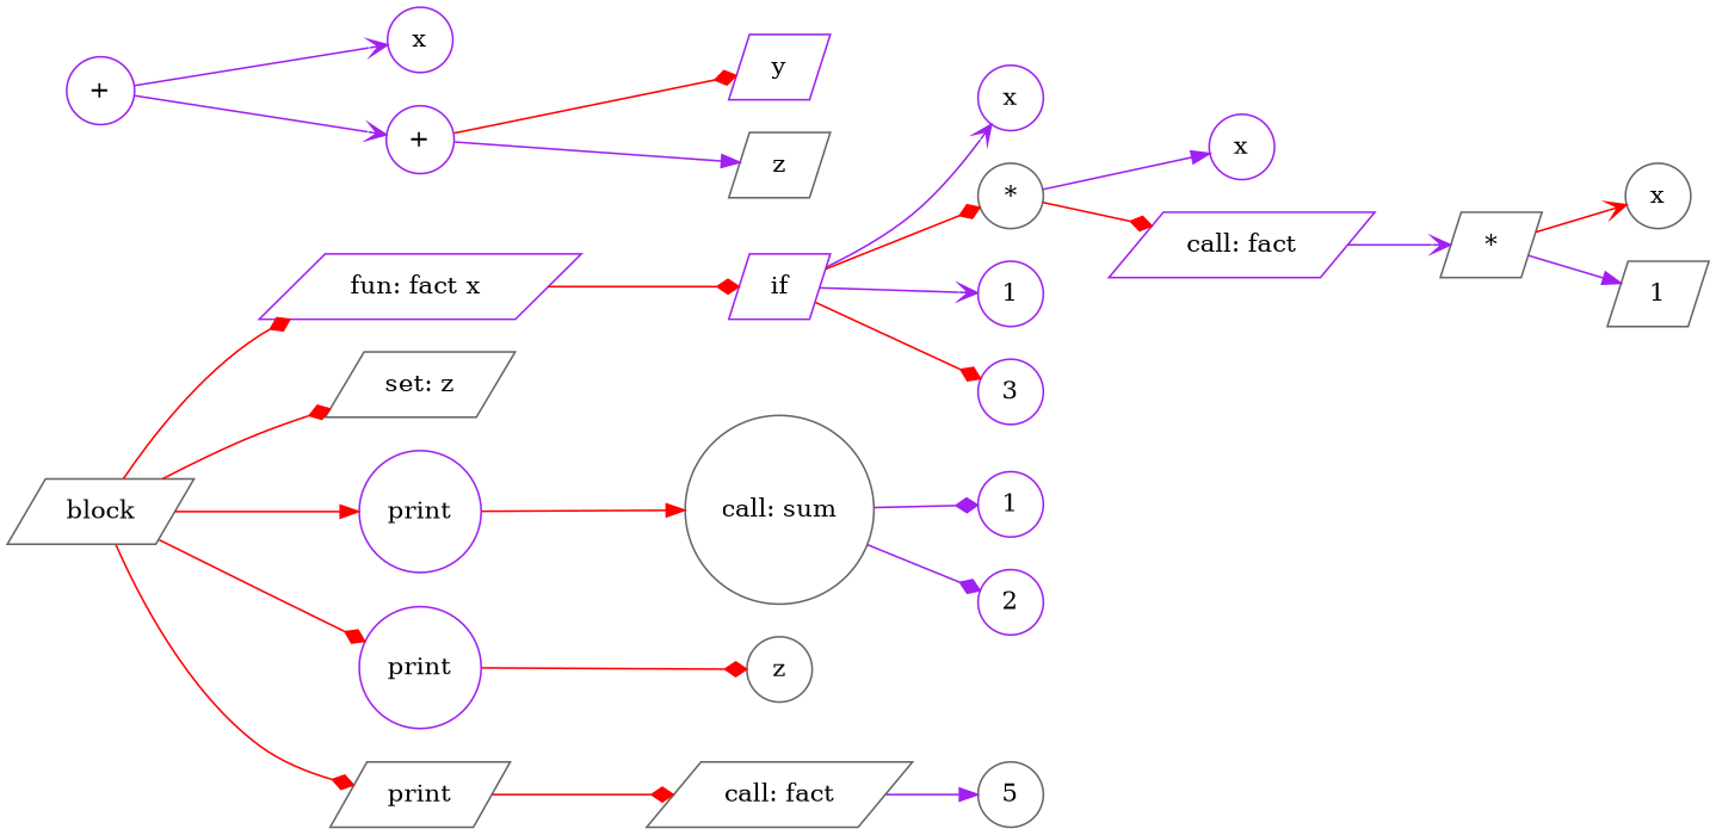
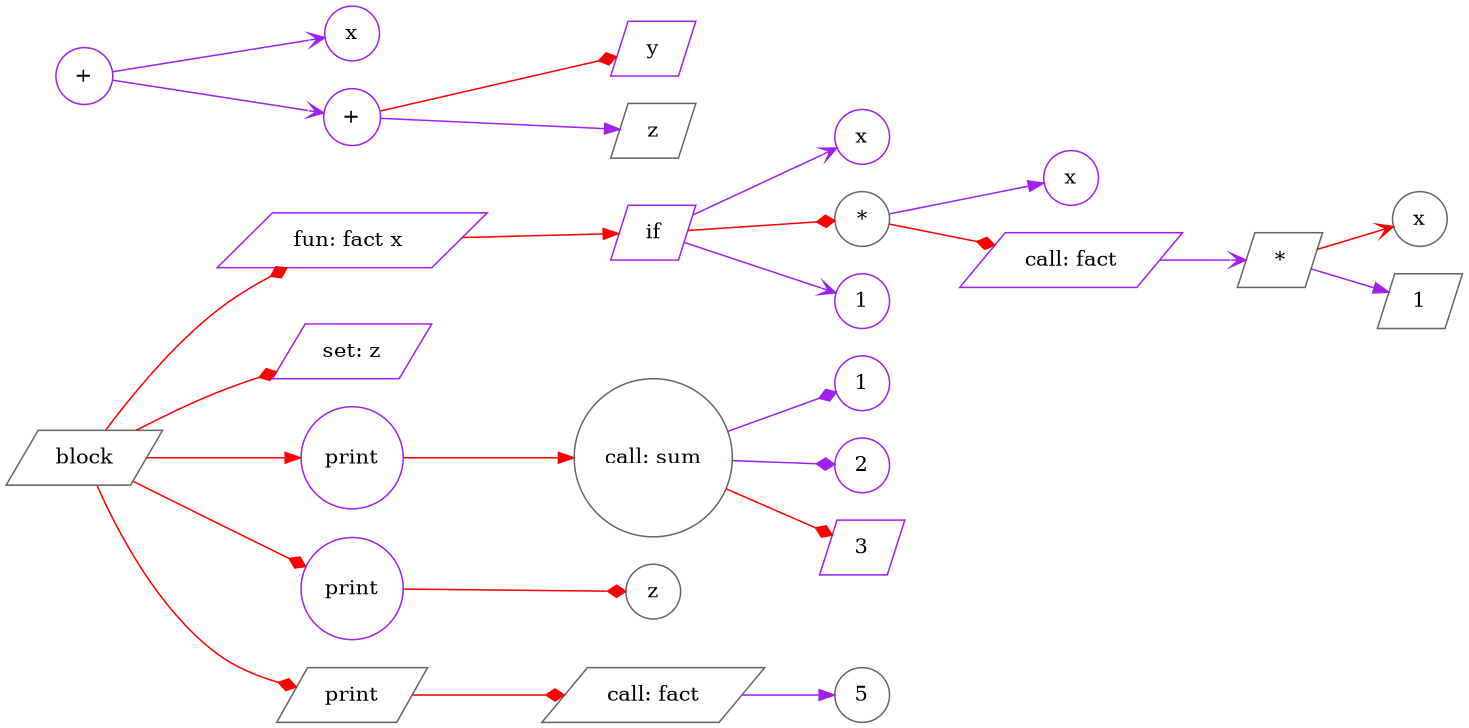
  digraph {
    rankdir=LR
    node [color=purple shape=circle]
    edge [arrowhead=diamond color=red]
    n1 [color=gray40 label=block shape=parallelogram]
    n2 [label="fun: fact x " shape=parallelogram]
-   n3 [color=gray40 label="set: z" shape=parallelogram]
+   n3 [label="set: z" shape=parallelogram]
    n4 [label=print]
    n5 [label=print]
    n6 [color=gray40 label=print shape=parallelogram]
    n7 [label=if shape=parallelogram]
    n8 [color=gray40 label="call: sum"]
    n9 [color=gray40 label=z]
    n10 [color=gray40 label="call: fact" shape=parallelogram]
    n11 [label="+"]
    n12 [label=x]
    n13 [label="+"]
    n14 [label=y shape=parallelogram]
    n15 [color=gray40 label=z shape=parallelogram]
    n16 [label=x]
    n17 [color=gray40 label="*"]
    n18 [label=1]
    n19 [label=x]
    n20 [label="call: fact" shape=parallelogram]
    n21 [color=gray40 label="*" shape=parallelogram]
    n22 [color=gray40 label=x]
    n23 [color=gray40 label=1 shape=parallelogram]
    n24 [label=1]
    n25 [label=2]
-   n26 [label=3]
+   n26 [label=3 shape=parallelogram]
    n27 [color=gray40 label=5]
    n1 -> n2
    n1 -> n3
    n1 -> n4 [arrowhead=normal]
    n1 -> n5
    n1 -> n6
-   n2 -> n7
+   n2 -> n7 [arrowhead=normal]
    n4 -> n8 [arrowhead=normal]
    n5 -> n9
    n6 -> n10
    n7 -> n16 [arrowhead=vee color=purple]
    n7 -> n17
    n7 -> n18 [arrowhead=vee color=purple]
    n8 -> n24 [color=purple]
    n8 -> n25 [color=purple]
-   n7 -> n26
+   n8 -> n26
    n10 -> n27 [arrowhead=normal color=purple]
    n11 -> n12 [arrowhead=vee color=purple]
    n11 -> n13 [arrowhead=vee color=purple]
    n13 -> n14
    n13 -> n15 [arrowhead=normal color=purple]
    n17 -> n19 [arrowhead=normal color=purple]
    n17 -> n20
    n20 -> n21 [arrowhead=vee color=purple]
    n21 -> n22 [arrowhead=vee]
    n21 -> n23 [arrowhead=normal color=purple]
  }
